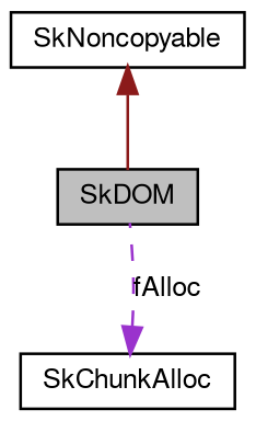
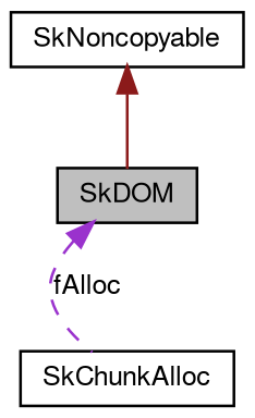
  digraph {
    node [color=black fillcolor=white fontname=FreeSans fontsize=10 shape=record style=filled]
    edge [dir=back fontname=FreeSans fontsize=10 labelfontname=FreeSans labelfontsize=10]
    n1 [fillcolor=grey75 fontcolor=black height=0.2 label=SkDOM width=0.4]
    n2 [height=0.2 label=SkChunkAlloc width=0.4]
    n3 [height=0.2 label=SkNoncopyable width=0.4]
-   n2 -> n1 [color=darkorchid3 label=fAlloc style=dashed]
+   n1 -> n2 [color=darkorchid3 label=fAlloc style=dashed]
    n3 -> n1 [color=firebrick4 style=solid]
  }
